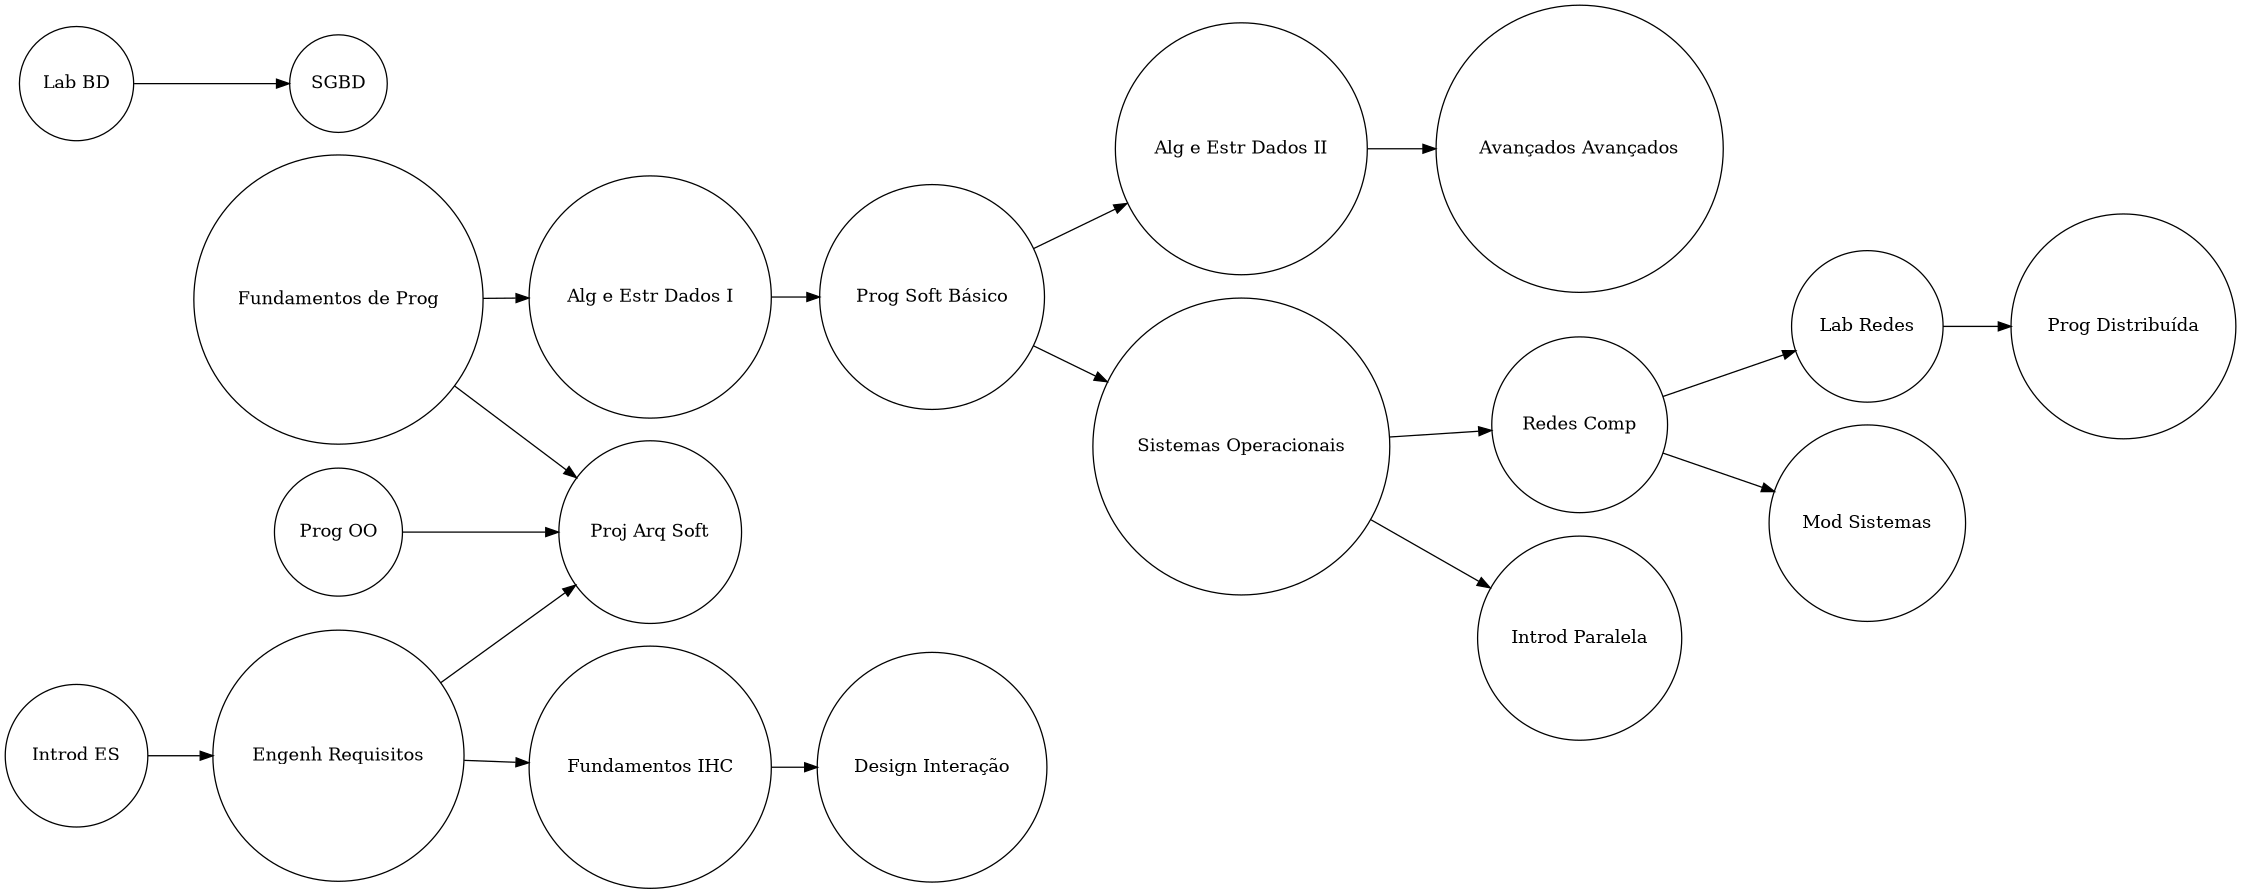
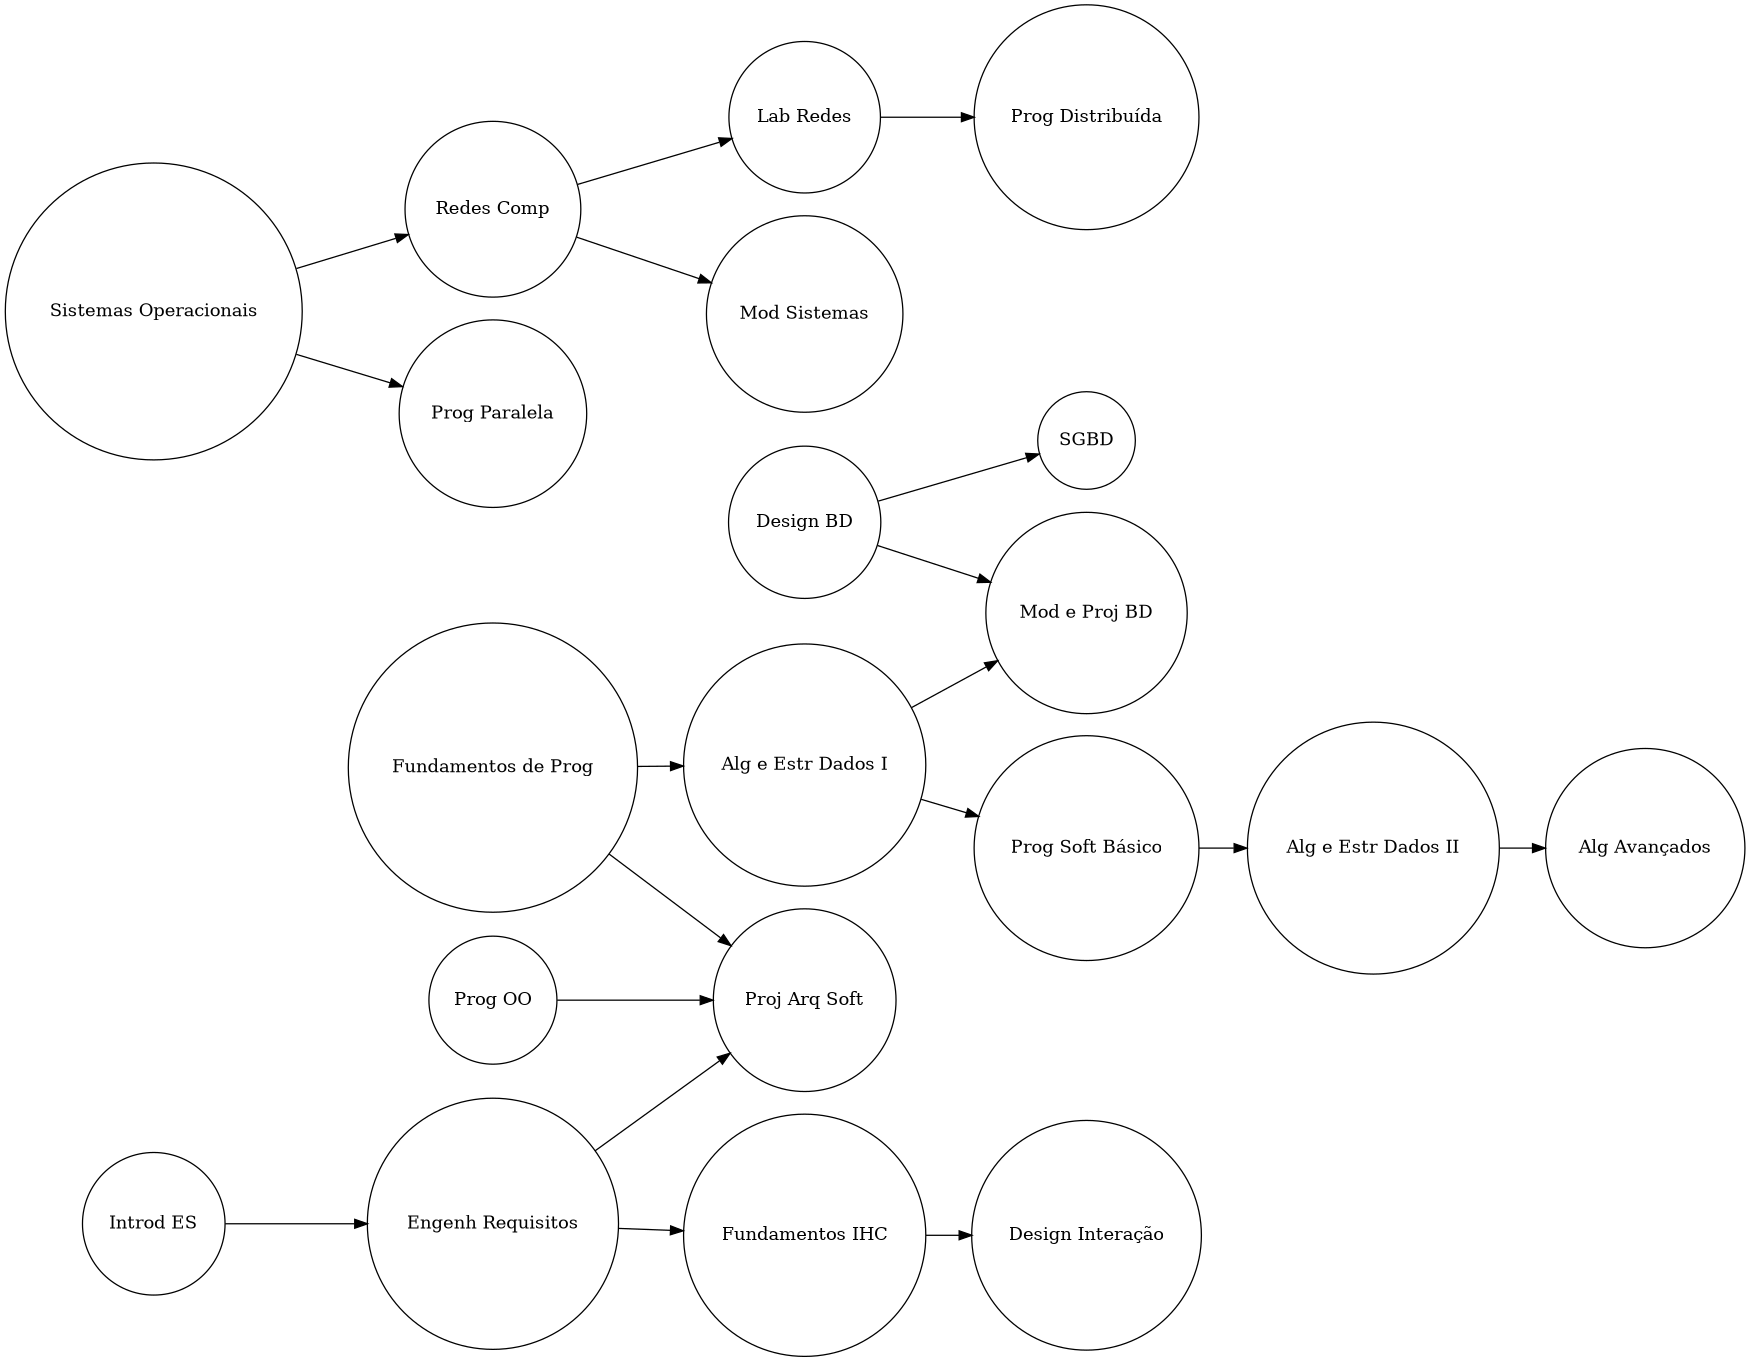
  digraph {
    rankdir=LR
    node [shape=circle]
    "Alg e Estr Dados I"
    "Prog Soft Básico"
+   "Mod e Proj BD"
    "Alg e Estr Dados II"
-   "Alg Avançados" [label="Avançados Avançados"]
+   "Alg Avançados"
    "Sistemas Operacionais"
    "Redes Comp"
-   "Prog Paralela" [label="Introd Paralela"]
+   "Prog Paralela"
    "Engenh Requisitos"
    "Fundamentos IHC"
    "Proj Arq Soft"
    "Design Interação"
    "Fundamentos de Prog"
    "Prog OO"
    "Introd ES"
-   "Lab BD"
+   "Lab BD" [label="Design BD"]
    SGBD
    "Lab Redes"
    "Prog Distribuída"
    n20 [label="Mod Sistemas"]
    "Alg e Estr Dados I" -> "Prog Soft Básico"
+   "Alg e Estr Dados I" -> "Mod e Proj BD"
    "Prog Soft Básico" -> "Alg e Estr Dados II"
-   "Prog Soft Básico" -> "Sistemas Operacionais"
    "Alg e Estr Dados II" -> "Alg Avançados"
    "Sistemas Operacionais" -> "Redes Comp"
    "Sistemas Operacionais" -> "Prog Paralela"
    "Redes Comp" -> "Lab Redes"
    "Redes Comp" -> n20
    "Engenh Requisitos" -> "Fundamentos IHC"
    "Engenh Requisitos" -> "Proj Arq Soft"
    "Fundamentos IHC" -> "Design Interação"
    "Fundamentos de Prog" -> "Alg e Estr Dados I"
    "Fundamentos de Prog" -> "Proj Arq Soft"
    "Prog OO" -> "Proj Arq Soft"
    "Introd ES" -> "Engenh Requisitos"
+   "Lab BD" -> "Mod e Proj BD"
    "Lab BD" -> SGBD
    "Lab Redes" -> "Prog Distribuída"
  }
